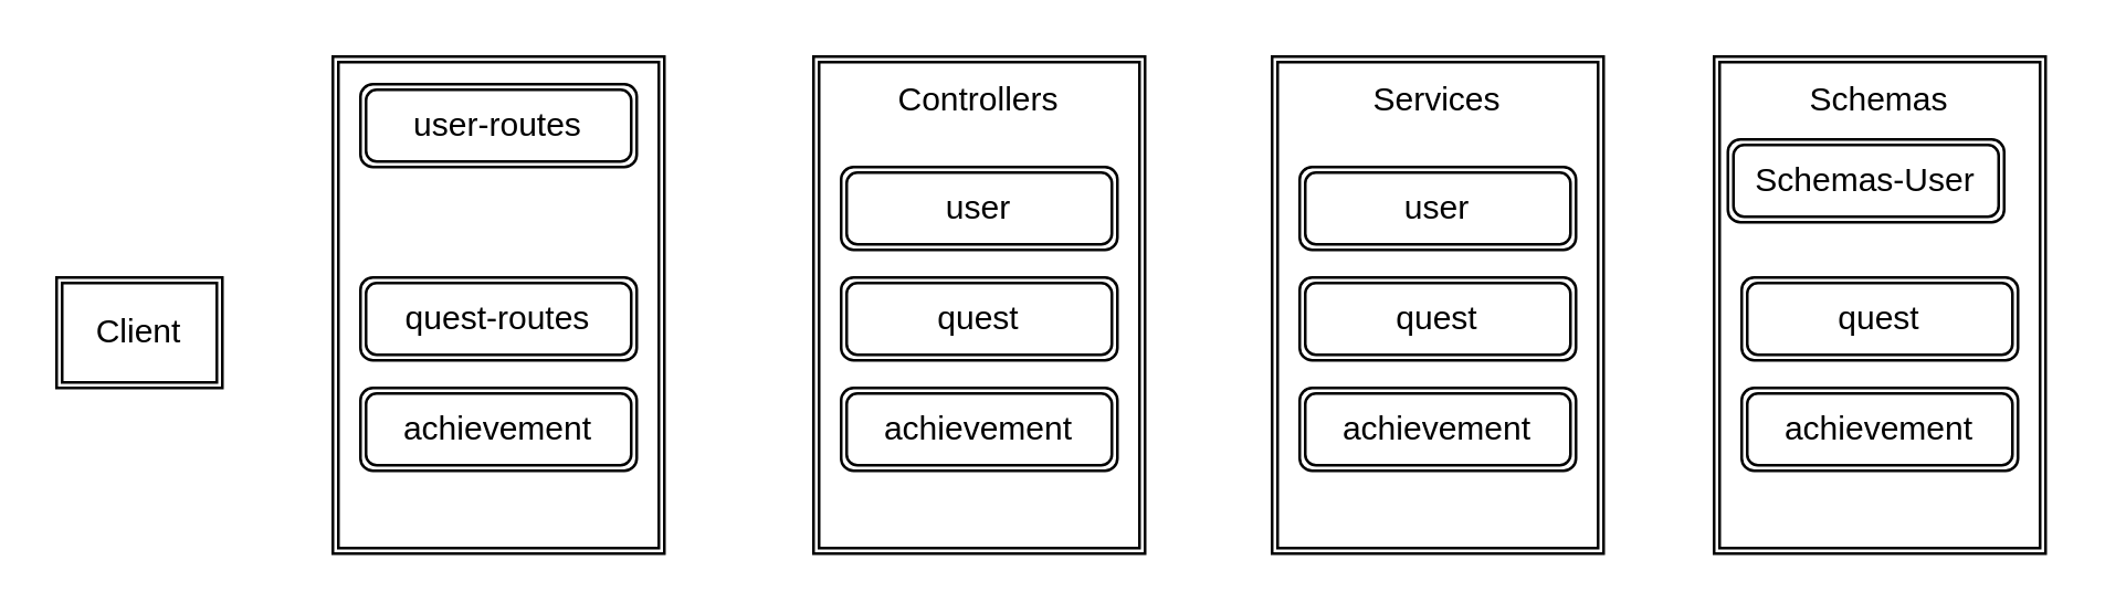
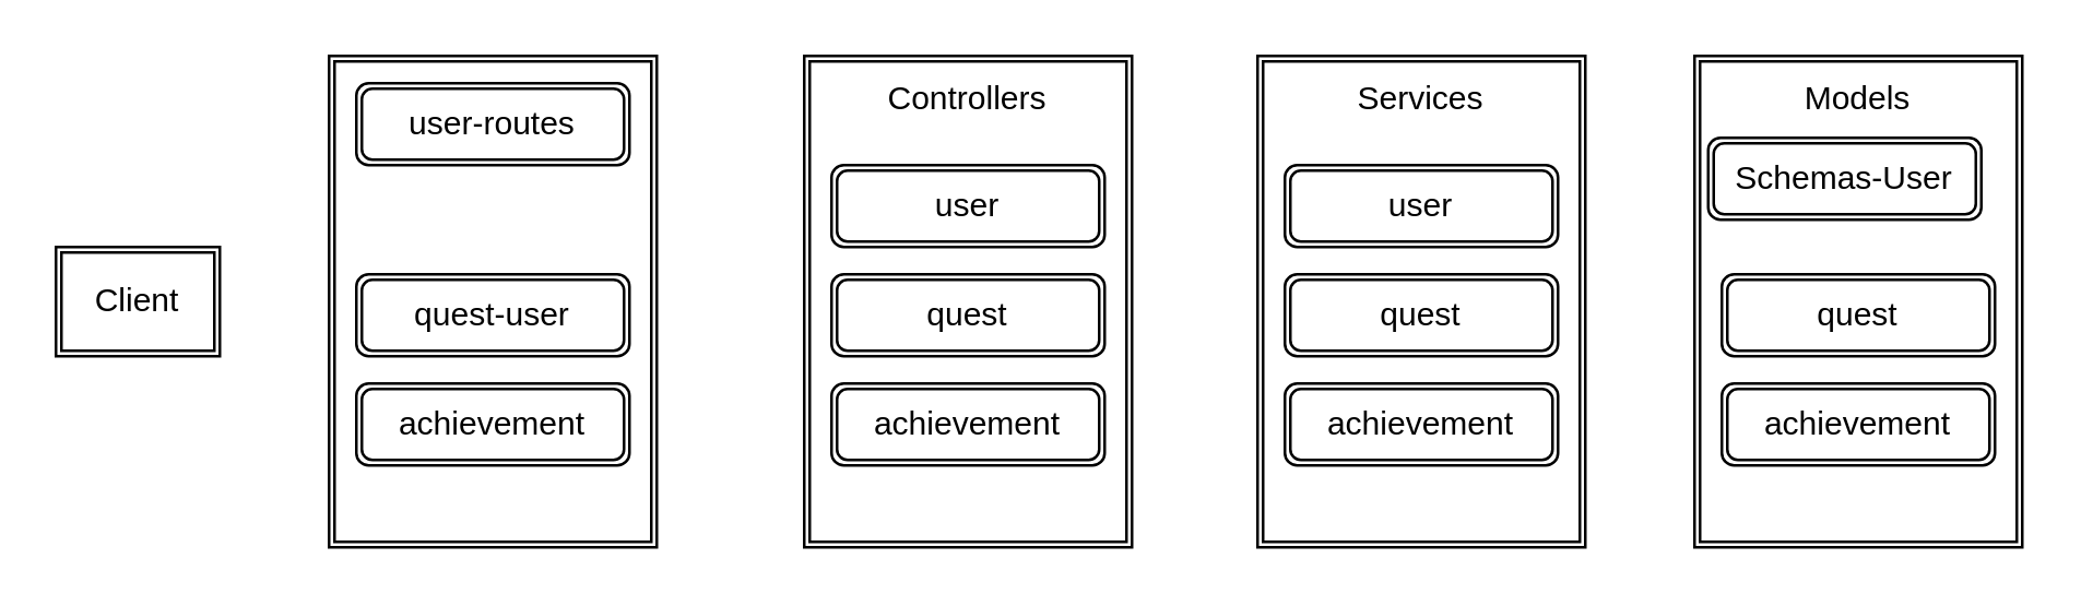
  <mxCell id="0" />
  <mxCell id="1" parent="0" />
- <mxCell id="2" value="Client" style="shape=ext;double=1;rounded=0;whiteSpace=wrap;html=1;" vertex="1" parent="1"><mxGeometry x="20" y="100" width="60" height="40" as="geometry" /></mxCell>
+ <mxCell id="2" value="Client" style="shape=ext;double=1;rounded=0;whiteSpace=wrap;html=1;" vertex="1" parent="1"><mxGeometry x="20" y="90" width="60" height="40" as="geometry" /></mxCell>
  <mxCell id="3" value="Routes" style="shape=ext;double=1;rounded=0;whiteSpace=wrap;html=1;verticalAlign=top;" vertex="1" parent="1"><mxGeometry x="120" y="20" width="120" height="180" as="geometry" /></mxCell>
  <mxCell id="4" value="user-routes" style="shape=ext;double=1;rounded=1;whiteSpace=wrap;html=1;" vertex="1" parent="1"><mxGeometry x="130" y="30" width="100" height="30" as="geometry" /></mxCell>
- <mxCell id="5" value="quest-routes" style="shape=ext;double=1;rounded=1;whiteSpace=wrap;html=1;" vertex="1" parent="1"><mxGeometry x="130" y="100" width="100" height="30" as="geometry" /></mxCell>
+ <mxCell id="5" value="quest-user" style="shape=ext;double=1;rounded=1;whiteSpace=wrap;html=1;" vertex="1" parent="1"><mxGeometry x="130" y="100" width="100" height="30" as="geometry" /></mxCell>
  <mxCell id="6" value="achievement" style="shape=ext;double=1;rounded=1;whiteSpace=wrap;html=1;" vertex="1" parent="1"><mxGeometry x="130" y="140" width="100" height="30" as="geometry" /></mxCell>
  <mxCell id="7" value="Controllers" style="shape=ext;double=1;rounded=0;whiteSpace=wrap;html=1;verticalAlign=top;" vertex="1" parent="1"><mxGeometry x="294" y="20" width="120" height="180" as="geometry" /></mxCell>
  <mxCell id="8" value="user" style="shape=ext;double=1;rounded=1;whiteSpace=wrap;html=1;" vertex="1" parent="1"><mxGeometry x="304" y="60" width="100" height="30" as="geometry" /></mxCell>
  <mxCell id="9" value="quest" style="shape=ext;double=1;rounded=1;whiteSpace=wrap;html=1;" vertex="1" parent="1"><mxGeometry x="304" y="100" width="100" height="30" as="geometry" /></mxCell>
  <mxCell id="10" value="achievement" style="shape=ext;double=1;rounded=1;whiteSpace=wrap;html=1;" vertex="1" parent="1"><mxGeometry x="304" y="140" width="100" height="30" as="geometry" /></mxCell>
  <mxCell id="11" value="Services" style="shape=ext;double=1;rounded=0;whiteSpace=wrap;html=1;verticalAlign=top;" vertex="1" parent="1"><mxGeometry x="460" y="20" width="120" height="180" as="geometry" /></mxCell>
  <mxCell id="12" value="user" style="shape=ext;double=1;rounded=1;whiteSpace=wrap;html=1;" vertex="1" parent="1"><mxGeometry x="470" y="60" width="100" height="30" as="geometry" /></mxCell>
  <mxCell id="13" value="quest" style="shape=ext;double=1;rounded=1;whiteSpace=wrap;html=1;" vertex="1" parent="1"><mxGeometry x="470" y="100" width="100" height="30" as="geometry" /></mxCell>
  <mxCell id="14" value="achievement" style="shape=ext;double=1;rounded=1;whiteSpace=wrap;html=1;" vertex="1" parent="1"><mxGeometry x="470" y="140" width="100" height="30" as="geometry" /></mxCell>
- <mxCell id="15" value="Schemas" style="shape=ext;double=1;rounded=0;whiteSpace=wrap;html=1;verticalAlign=top;" vertex="1" parent="1"><mxGeometry x="620" y="20" width="120" height="180" as="geometry" /></mxCell>
+ <mxCell id="15" value="Models" style="shape=ext;double=1;rounded=0;whiteSpace=wrap;html=1;verticalAlign=top;" vertex="1" parent="1"><mxGeometry x="620" y="20" width="120" height="180" as="geometry" /></mxCell>
  <mxCell id="16" value="Schemas-User" style="shape=ext;double=1;rounded=1;whiteSpace=wrap;html=1;" vertex="1" parent="1"><mxGeometry x="625" y="50" width="100" height="30" as="geometry" /></mxCell>
  <mxCell id="17" value="quest" style="shape=ext;double=1;rounded=1;whiteSpace=wrap;html=1;" vertex="1" parent="1"><mxGeometry x="630" y="100" width="100" height="30" as="geometry" /></mxCell>
  <mxCell id="18" value="achievement" style="shape=ext;double=1;rounded=1;whiteSpace=wrap;html=1;" vertex="1" parent="1"><mxGeometry x="630" y="140" width="100" height="30" as="geometry" /></mxCell>
